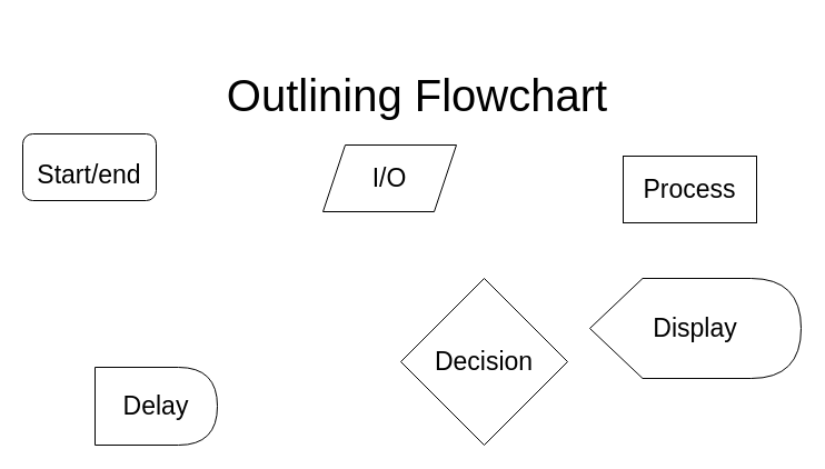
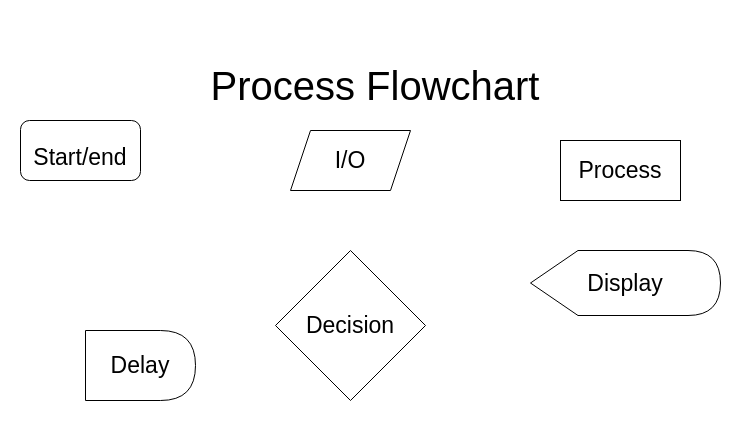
  <mxCell id="0" />
  <mxCell id="1" parent="0" />
- <mxCell id="2" value="Outlining Flowchart" style="text;html=1;strokeColor=none;fillColor=none;align=center;verticalAlign=middle;whiteSpace=wrap;rounded=0;fontSize=40;" vertex="1" parent="1"><mxGeometry x="110" y="20" width="530" height="130" as="geometry" /></mxCell>
+ <mxCell id="2" value="Process Flowchart" style="text;html=1;strokeColor=none;fillColor=none;align=center;verticalAlign=middle;whiteSpace=wrap;rounded=0;fontSize=40;" vertex="1" parent="1"><mxGeometry x="110" y="20" width="530" height="130" as="geometry" /></mxCell>
  <mxCell id="3" value="&lt;font style=&quot;font-size: 23px&quot;&gt;Start/end&lt;/font&gt;" style="rounded=1;whiteSpace=wrap;html=1;fontSize=40;" vertex="1" parent="1"><mxGeometry x="20" y="120" width="120" height="60" as="geometry" /></mxCell>
  <mxCell id="4" value="Process" style="rounded=0;whiteSpace=wrap;html=1;fontSize=23;" vertex="1" parent="1"><mxGeometry x="560" y="140" width="120" height="60" as="geometry" /></mxCell>
  <mxCell id="5" value="I/O" style="shape=parallelogram;perimeter=parallelogramPerimeter;whiteSpace=wrap;html=1;fixedSize=1;fontSize=23;" vertex="1" parent="1"><mxGeometry x="290" y="130" width="120" height="60" as="geometry" /></mxCell>
- <mxCell id="6" value="Decision" style="rhombus;whiteSpace=wrap;html=1;fontSize=23;" vertex="1" parent="1"><mxGeometry x="360" y="250" width="150" height="150" as="geometry" /></mxCell>
- <mxCell id="7" value="Display" style="shape=display;whiteSpace=wrap;html=1;fontSize=23;" vertex="1" parent="1"><mxGeometry x="530" y="250" width="190" height="90" as="geometry" /></mxCell>
+ <mxCell id="6" value="Decision" style="rhombus;whiteSpace=wrap;html=1;fontSize=23;" vertex="1" parent="1"><mxGeometry x="275" y="250" width="150" height="150" as="geometry" /></mxCell>
+ <mxCell id="7" value="Display" style="shape=display;whiteSpace=wrap;html=1;fontSize=23;" vertex="1" parent="1"><mxGeometry x="530" y="250" width="190" height="65" as="geometry" /></mxCell>
  <mxCell id="8" value="Delay" style="shape=delay;whiteSpace=wrap;html=1;fontSize=23;" vertex="1" parent="1"><mxGeometry x="85" y="330" width="110" height="70" as="geometry" /></mxCell>
